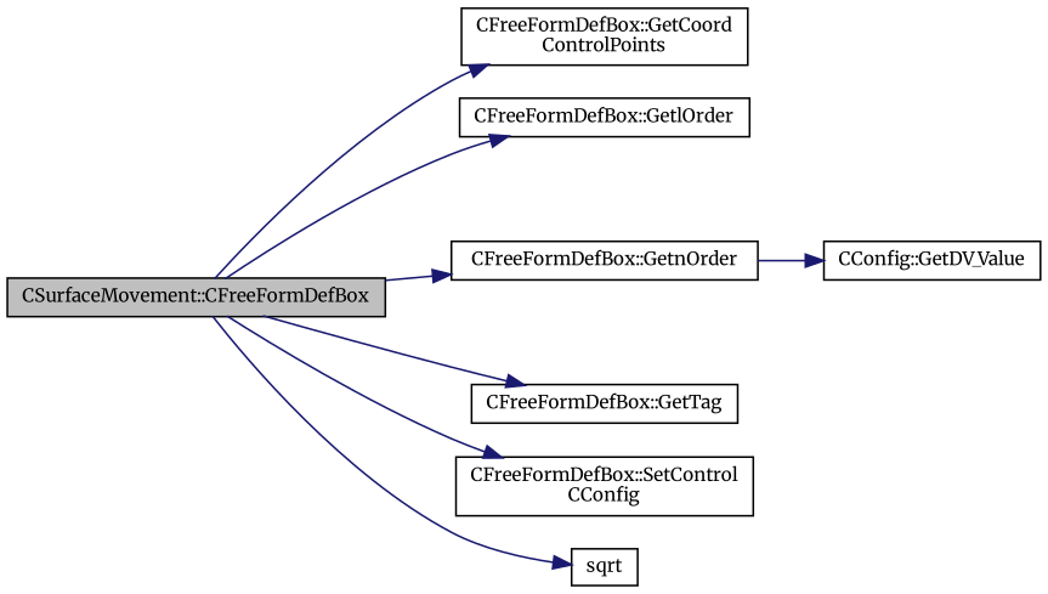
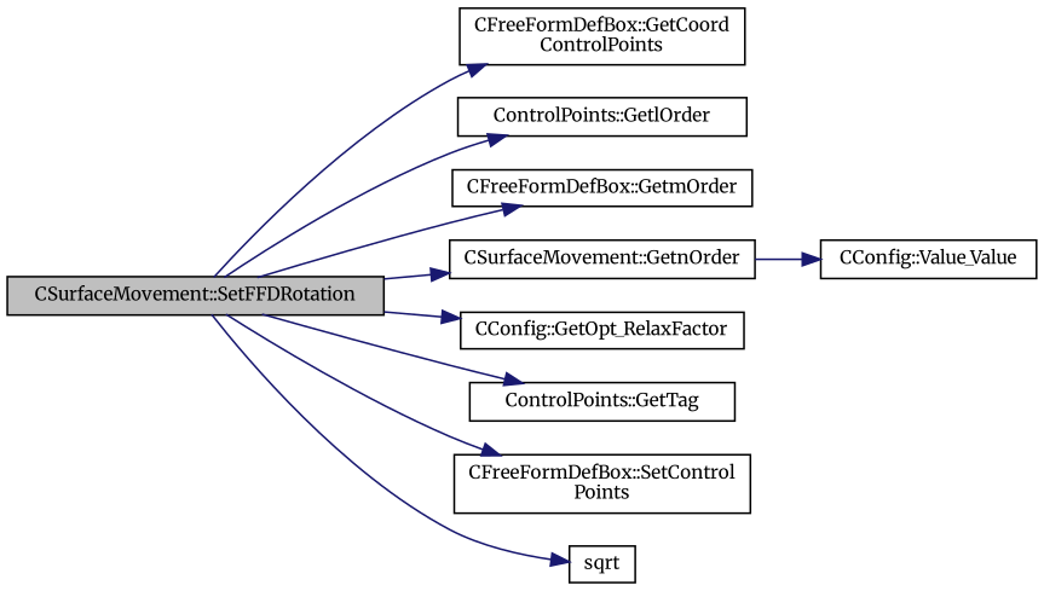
  digraph {
    fontname=Merriweather
    rankdir=LR
    node [color=black fillcolor=white fontname=Merriweather fontsize=10 shape=record style=filled]
    edge [color=midnightblue fontname=Merriweather fontsize=10 labelfontname=Helvetica labelfontsize=10 style=solid]
-   n1 [fillcolor=grey75 fontcolor=black height=0.2 label="CSurfaceMovement::CFreeFormDefBox" width=0.4]
+   n1 [fillcolor=grey75 fontcolor=black height=0.2 label="CSurfaceMovement::SetFFDRotation" width=0.4]
    n2 [height=0.2 label="CFreeFormDefBox::GetCoord\lControlPoints" width=0.4]
-   n3 [height=0.2 label="CFreeFormDefBox::GetlOrder" width=0.4]
-   n5 [height=0.2 label="CFreeFormDefBox::GetnOrder" width=0.4]
-   n7 [height=0.2 label="CFreeFormDefBox::GetTag" width=0.4]
-   n8 [height=0.2 label="CFreeFormDefBox::SetControl\lCConfig" width=0.4]
+   n3 [height=0.2 label="ControlPoints::GetlOrder" width=0.4]
+   n4 [height=0.2 label="CFreeFormDefBox::GetmOrder" width=0.4]
+   n5 [height=0.2 label="CSurfaceMovement::GetnOrder" width=0.4]
+   n6 [height=0.2 label="CConfig::GetOpt_RelaxFactor" width=0.4]
+   n7 [height=0.2 label="ControlPoints::GetTag" width=0.4]
+   n8 [height=0.2 label="CFreeFormDefBox::SetControl\lPoints" width=0.4]
    n9 [height=0.2 label=sqrt width=0.4]
-   n10 [height=0.2 label="CConfig::GetDV_Value" width=0.4]
+   n10 [height=0.2 label="CConfig::Value_Value" width=0.4]
    n1 -> n2
    n1 -> n3
+   n1 -> n4
    n1 -> n5
+   n1 -> n6
    n1 -> n7
    n1 -> n8
    n1 -> n9
    n5 -> n10
  }
